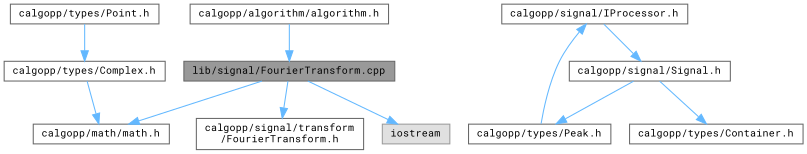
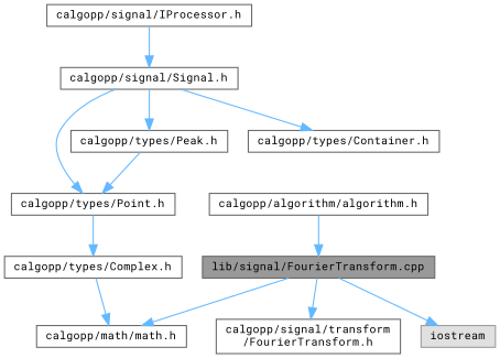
  digraph {
    fontname="Roboto Mono"
    node [color=grey40 fillcolor=white fontname="Roboto Mono" fontsize=10 shape=box style=filled]
    edge [color=steelblue1 fontname="Roboto Mono" fontsize=10 labelfontname=Helvetica labelfontsize=10 style=solid]
    n1 [color=gray40 fillcolor=grey60 fontcolor=black height=0.2 label="lib/signal/FourierTransform.cpp" width=0.4]
    n2 [height=0.2 label="calgopp/signal/transform\l/FourierTransform.h" width=0.4]
    n3 [height=0.2 label="calgopp/math/math.h" width=0.4]
    n4 [color=grey60 fillcolor="#E0E0E0" height=0.2 label=iostream width=0.4]
    n5 [height=0.2 label="calgopp/algorithm/algorithm.h" width=0.4]
    n6 [height=0.2 label="calgopp/signal/IProcessor.h" width=0.4]
    n7 [height=0.2 label="calgopp/signal/Signal.h" width=0.4]
    n8 [height=0.2 label="calgopp/types/Point.h" width=0.4]
    n9 [height=0.2 label="calgopp/types/Peak.h" width=0.4]
    n10 [height=0.2 label="calgopp/types/Container.h" width=0.4]
    n11 [height=0.2 label="calgopp/types/Complex.h" width=0.4]
    n1 -> n2
    n1 -> n3
    n1 -> n4
    n5 -> n1
    n6 -> n7
+   n7 -> n8
    n7 -> n9
    n7 -> n10
    n8 -> n11
-   n9 -> n6
+   n9 -> n8
    n11 -> n3
  }
